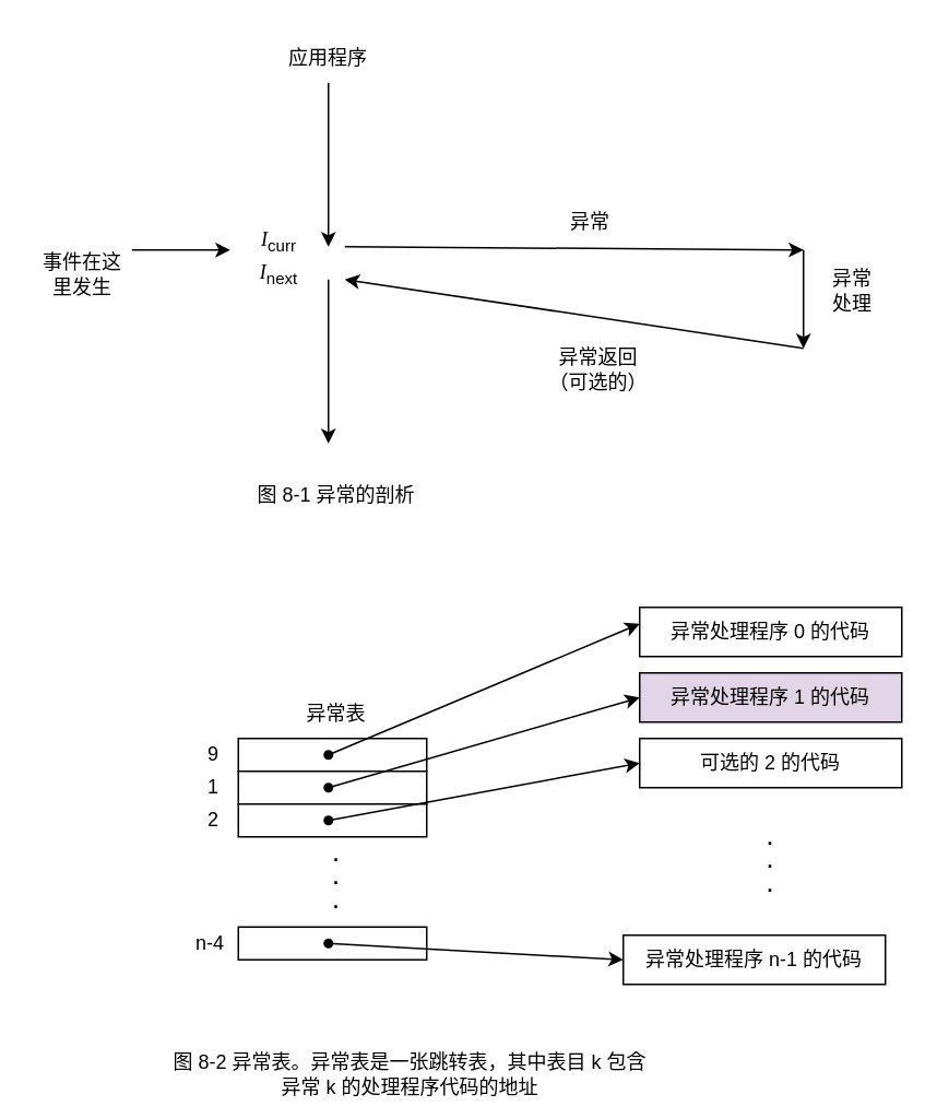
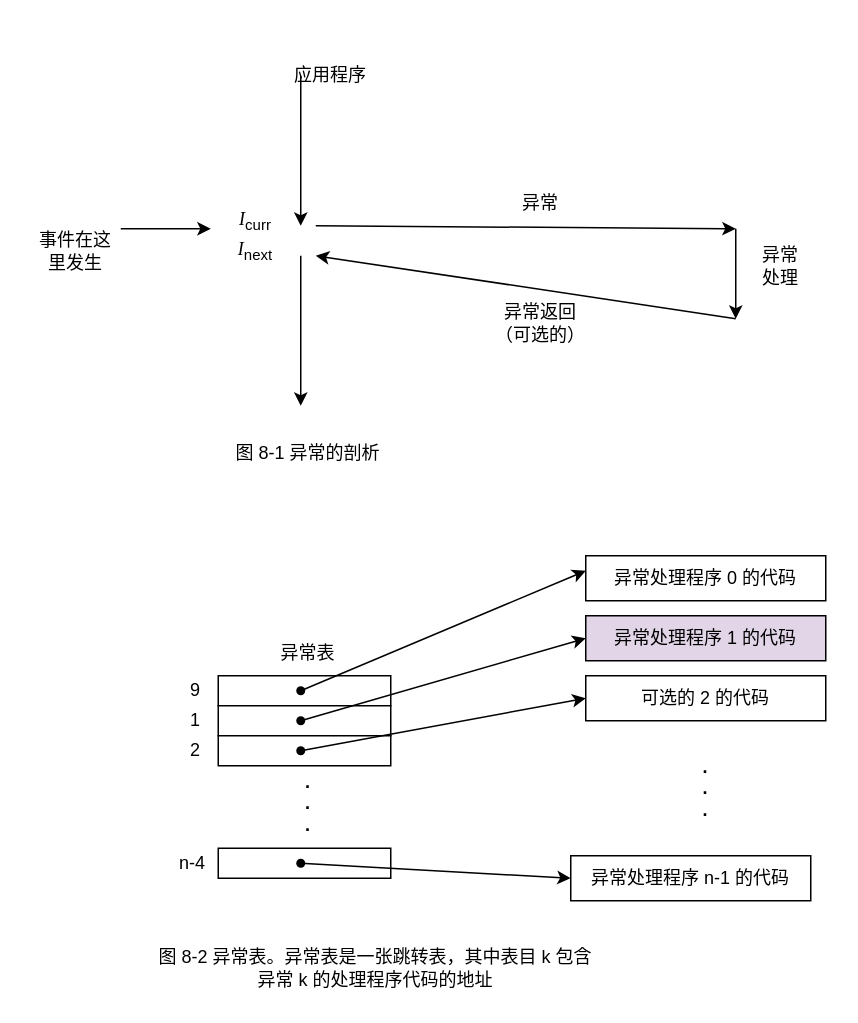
  <mxCell id="0" />
  <mxCell id="1" parent="0" />
  <mxCell id="2" value="" style="rounded=0;whiteSpace=wrap;html=1;" vertex="1" parent="1"><mxGeometry x="145" y="450" width="115" height="20" as="geometry" /></mxCell>
  <mxCell id="3" value="" style="rounded=0;whiteSpace=wrap;html=1;" vertex="1" parent="1"><mxGeometry x="145" y="470" width="115" height="20" as="geometry" /></mxCell>
  <mxCell id="4" value="" style="rounded=0;whiteSpace=wrap;html=1;" vertex="1" parent="1"><mxGeometry x="145" y="490" width="115" height="20" as="geometry" /></mxCell>
  <mxCell id="5" value="" style="rounded=0;whiteSpace=wrap;html=1;" vertex="1" parent="1"><mxGeometry x="145" y="565" width="115" height="20" as="geometry" /></mxCell>
  <mxCell id="6" value="" style="group" vertex="1" connectable="0" parent="1"><mxGeometry x="20" y="20" width="530" height="292" as="geometry" /></mxCell>
  <mxCell id="7" value="" style="endArrow=classic;html=1;rounded=0;" edge="1" parent="6"><mxGeometry width="50" height="50" relative="1" as="geometry"><mxPoint x="180" y="30" as="sourcePoint" /><mxPoint x="180" y="130" as="targetPoint" /></mxGeometry></mxCell>
  <mxCell id="8" value="" style="endArrow=classic;html=1;rounded=0;" edge="1" parent="6"><mxGeometry width="50" height="50" relative="1" as="geometry"><mxPoint x="180" y="150" as="sourcePoint" /><mxPoint x="180" y="250" as="targetPoint" /></mxGeometry></mxCell>
  <mxCell id="9" value="" style="endArrow=classic;html=1;rounded=0;" edge="1" parent="6"><mxGeometry width="50" height="50" relative="1" as="geometry"><mxPoint x="190" y="130" as="sourcePoint" /><mxPoint x="470" y="132" as="targetPoint" /></mxGeometry></mxCell>
  <mxCell id="10" value="" style="endArrow=classic;html=1;rounded=0;" edge="1" parent="6"><mxGeometry width="50" height="50" relative="1" as="geometry"><mxPoint x="470" y="132" as="sourcePoint" /><mxPoint x="470" y="192" as="targetPoint" /></mxGeometry></mxCell>
  <mxCell id="11" value="" style="endArrow=classic;html=1;rounded=0;" edge="1" parent="6"><mxGeometry width="50" height="50" relative="1" as="geometry"><mxPoint x="470" y="192" as="sourcePoint" /><mxPoint x="190" y="150" as="targetPoint" /></mxGeometry></mxCell>
- <mxCell id="12" value="应用程序" style="text;html=1;align=center;verticalAlign=middle;whiteSpace=wrap;rounded=0;" vertex="1" parent="6"><mxGeometry x="150" width="60" height="30" as="geometry" /></mxCell>
+ <mxCell id="12" value="应用程序" style="text;html=1;align=center;verticalAlign=middle;whiteSpace=wrap;rounded=0;" vertex="1" parent="6"><mxGeometry x="170" y="15" width="60" height="30" as="geometry" /></mxCell>
  <mxCell id="13" value="异常" style="text;html=1;align=center;verticalAlign=middle;whiteSpace=wrap;rounded=0;" vertex="1" parent="6"><mxGeometry x="310" y="100" width="60" height="30" as="geometry" /></mxCell>
  <mxCell id="14" value="异常&lt;div&gt;处理&lt;/div&gt;" style="text;html=1;align=center;verticalAlign=middle;whiteSpace=wrap;rounded=0;" vertex="1" parent="6"><mxGeometry x="470" y="142" width="60" height="30" as="geometry" /></mxCell>
- <mxCell id="15" value="异常返回（可选的）" style="text;html=1;align=center;verticalAlign=middle;whiteSpace=wrap;rounded=0;" vertex="1" parent="6"><mxGeometry x="310" y="190" width="70" height="30" as="geometry" /></mxCell>
+ <mxCell id="15" value="异常返回（可选的）" style="text;html=1;align=center;verticalAlign=middle;whiteSpace=wrap;rounded=0;" vertex="1" parent="6"><mxGeometry x="305" y="180" width="70" height="30" as="geometry" /></mxCell>
  <mxCell id="16" value="事件在这里发生" style="text;html=1;align=center;verticalAlign=middle;whiteSpace=wrap;rounded=0;" vertex="1" parent="6"><mxGeometry y="132" width="60" height="30" as="geometry" /></mxCell>
  <mxCell id="17" value="" style="endArrow=classic;html=1;rounded=0;" edge="1" parent="6"><mxGeometry width="50" height="50" relative="1" as="geometry"><mxPoint x="60" y="132" as="sourcePoint" /><mxPoint x="120" y="132" as="targetPoint" /></mxGeometry></mxCell>
  <mxCell id="18" value="&lt;i&gt;&lt;font face=&quot;Verdana&quot;&gt;I&lt;/font&gt;&lt;/i&gt;&lt;sub&gt;curr&lt;/sub&gt;" style="text;html=1;align=center;verticalAlign=middle;whiteSpace=wrap;rounded=0;" vertex="1" parent="6"><mxGeometry x="120" y="112" width="60" height="30" as="geometry" /></mxCell>
  <mxCell id="19" value="&lt;i&gt;&lt;font face=&quot;Verdana&quot;&gt;I&lt;/font&gt;&lt;/i&gt;&lt;sub&gt;next&lt;/sub&gt;" style="text;html=1;align=center;verticalAlign=middle;whiteSpace=wrap;rounded=0;" vertex="1" parent="6"><mxGeometry x="120" y="132" width="60" height="30" as="geometry" /></mxCell>
  <mxCell id="20" value="图 8-1 异常的剖析" style="text;html=1;align=center;verticalAlign=middle;whiteSpace=wrap;rounded=0;" vertex="1" parent="6"><mxGeometry x="40" y="272" width="290" height="20" as="geometry" /></mxCell>
  <mxCell id="21" value="&lt;b&gt;.&lt;/b&gt;&lt;div&gt;&lt;b&gt;.&lt;/b&gt;&lt;/div&gt;&lt;div&gt;&lt;b&gt;.&lt;/b&gt;&lt;/div&gt;" style="text;html=1;align=center;verticalAlign=middle;whiteSpace=wrap;rounded=0;" vertex="1" parent="1"><mxGeometry x="175" y="520" width="60" height="30" as="geometry" /></mxCell>
  <mxCell id="22" value="异常表" style="text;html=1;align=center;verticalAlign=middle;whiteSpace=wrap;rounded=0;" vertex="1" parent="1"><mxGeometry x="175" y="420" width="60" height="30" as="geometry" /></mxCell>
  <mxCell id="23" value="9" style="text;html=1;align=center;verticalAlign=middle;whiteSpace=wrap;rounded=0;" vertex="1" parent="1"><mxGeometry x="100" y="445" width="60" height="30" as="geometry" /></mxCell>
  <mxCell id="24" value="1" style="text;html=1;align=center;verticalAlign=middle;whiteSpace=wrap;rounded=0;" vertex="1" parent="1"><mxGeometry x="100" y="465" width="60" height="30" as="geometry" /></mxCell>
  <mxCell id="25" value="2" style="text;html=1;align=center;verticalAlign=middle;whiteSpace=wrap;rounded=0;" vertex="1" parent="1"><mxGeometry x="100" y="485" width="60" height="30" as="geometry" /></mxCell>
  <mxCell id="26" value="n-4" style="text;html=1;align=center;verticalAlign=middle;whiteSpace=wrap;rounded=0;" vertex="1" parent="1"><mxGeometry x="97.5" y="560" width="60" height="30" as="geometry" /></mxCell>
  <mxCell id="27" value="" style="endArrow=classic;html=1;rounded=0;" edge="1" parent="1" source="37"><mxGeometry width="50" height="50" relative="1" as="geometry"><mxPoint x="200" y="460" as="sourcePoint" /><mxPoint x="390" y="380" as="targetPoint" /></mxGeometry></mxCell>
  <mxCell id="28" value="异常处理程序 0 的代码" style="rounded=0;whiteSpace=wrap;html=1;" vertex="1" parent="1"><mxGeometry x="390" y="370" width="160" height="30" as="geometry" /></mxCell>
  <mxCell id="29" value="可选的 2 的代码" style="rounded=0;whiteSpace=wrap;html=1;" vertex="1" parent="1"><mxGeometry x="390" y="450" width="160" height="30" as="geometry" /></mxCell>
  <mxCell id="30" value="异常处理程序 1 的代码" style="rounded=0;whiteSpace=wrap;html=1;fillColor=#e1d5e7;" vertex="1" parent="1"><mxGeometry x="390" y="410" width="160" height="30" as="geometry" /></mxCell>
  <mxCell id="31" value="&lt;b&gt;.&lt;/b&gt;&lt;div&gt;&lt;b&gt;.&lt;/b&gt;&lt;/div&gt;&lt;div&gt;&lt;b&gt;.&lt;/b&gt;&lt;/div&gt;" style="text;html=1;align=center;verticalAlign=middle;whiteSpace=wrap;rounded=0;" vertex="1" parent="1"><mxGeometry x="440" y="510" width="60" height="30" as="geometry" /></mxCell>
  <mxCell id="32" value="异常处理程序 n-1 的代码" style="rounded=0;whiteSpace=wrap;html=1;" vertex="1" parent="1"><mxGeometry x="380" y="570" width="160" height="30" as="geometry" /></mxCell>
  <mxCell id="33" value="" style="endArrow=classic;html=1;rounded=0;entryX=0;entryY=0.5;entryDx=0;entryDy=0;" edge="1" parent="1" source="38" target="30"><mxGeometry width="50" height="50" relative="1" as="geometry"><mxPoint x="200" y="480" as="sourcePoint" /><mxPoint x="390" y="400" as="targetPoint" /></mxGeometry></mxCell>
  <mxCell id="34" value="" style="endArrow=classic;html=1;rounded=0;entryX=0;entryY=0.5;entryDx=0;entryDy=0;" edge="1" parent="1" source="39" target="29"><mxGeometry width="50" height="50" relative="1" as="geometry"><mxPoint x="200" y="500" as="sourcePoint" /><mxPoint x="390" y="420" as="targetPoint" /></mxGeometry></mxCell>
  <mxCell id="35" value="" style="endArrow=classic;html=1;rounded=0;entryX=0;entryY=0.5;entryDx=0;entryDy=0;" edge="1" parent="1" source="41" target="32"><mxGeometry width="50" height="50" relative="1" as="geometry"><mxPoint x="200" y="575" as="sourcePoint" /><mxPoint x="390" y="495" as="targetPoint" /></mxGeometry></mxCell>
  <mxCell id="36" value="" style="endArrow=classic;html=1;rounded=0;" edge="1" parent="1" target="37"><mxGeometry width="50" height="50" relative="1" as="geometry"><mxPoint x="200" y="460" as="sourcePoint" /><mxPoint x="390" y="380" as="targetPoint" /></mxGeometry></mxCell>
  <mxCell id="37" value="" style="shape=waypoint;sketch=0;fillStyle=solid;size=6;pointerEvents=1;points=[];fillColor=none;resizable=0;rotatable=0;perimeter=centerPerimeter;snapToPoint=1;" vertex="1" parent="1"><mxGeometry x="190" y="450" width="20" height="20" as="geometry" /></mxCell>
  <mxCell id="38" value="" style="shape=waypoint;sketch=0;fillStyle=solid;size=6;pointerEvents=1;points=[];fillColor=none;resizable=0;rotatable=0;perimeter=centerPerimeter;snapToPoint=1;" vertex="1" parent="1"><mxGeometry x="190" y="470" width="20" height="20" as="geometry" /></mxCell>
  <mxCell id="39" value="" style="shape=waypoint;sketch=0;fillStyle=solid;size=6;pointerEvents=1;points=[];fillColor=none;resizable=0;rotatable=0;perimeter=centerPerimeter;snapToPoint=1;" vertex="1" parent="1"><mxGeometry x="190" y="490" width="20" height="20" as="geometry" /></mxCell>
  <mxCell id="40" value="" style="endArrow=classic;html=1;rounded=0;entryDx=0;entryDy=0;" edge="1" parent="1" target="41"><mxGeometry width="50" height="50" relative="1" as="geometry"><mxPoint x="200" y="575" as="sourcePoint" /><mxPoint x="390" y="585" as="targetPoint" /></mxGeometry></mxCell>
  <mxCell id="41" value="" style="shape=waypoint;sketch=0;fillStyle=solid;size=6;pointerEvents=1;points=[];fillColor=none;resizable=0;rotatable=0;perimeter=centerPerimeter;snapToPoint=1;" vertex="1" parent="1"><mxGeometry x="190" y="565" width="20" height="20" as="geometry" /></mxCell>
- <mxCell id="42" value="图 8-2 异常表。异常表是一张跳转表，其中表目 k 包含异常 k 的处理程序代码的地址" style="text;html=1;align=center;verticalAlign=middle;whiteSpace=wrap;rounded=0;" vertex="1" parent="1"><mxGeometry x="100" y="640" width="300" height="30" as="geometry" /></mxCell>
+ <mxCell id="42" value="图 8-2 异常表。异常表是一张跳转表，其中表目 k 包含异常 k 的处理程序代码的地址" style="text;html=1;align=center;verticalAlign=middle;whiteSpace=wrap;rounded=0;" vertex="1" parent="1"><mxGeometry x="100" y="630" width="300" height="30" as="geometry" /></mxCell>
